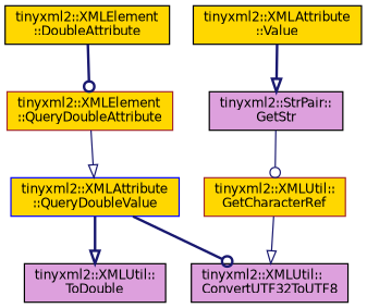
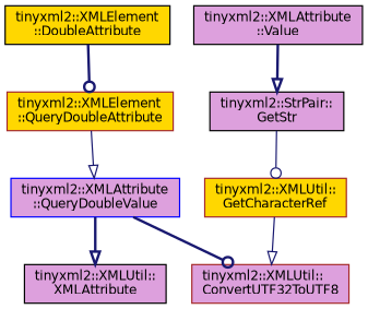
  digraph {
    rankdir=TB
    node [color=black fillcolor=gold fontname=Helvetica fontsize=10 shape=record style=filled]
    edge [arrowhead=onormal color=midnightblue fontname=Helvetica fontsize=10 labelfontname=Helvetica labelfontsize=10 style=bold]
    n1 [fontcolor=black height=0.2 label="tinyxml2::XMLElement\l::DoubleAttribute" width=0.4]
    n2 [color=brown height=0.2 label="tinyxml2::XMLElement\l::QueryDoubleAttribute" width=0.4]
-   n3 [color=blue height=0.2 label="tinyxml2::XMLAttribute\l::QueryDoubleValue" width=0.4]
-   n4 [fillcolor=plum height=0.2 label="tinyxml2::XMLUtil::\lToDouble" width=0.4]
-   n5 [fillcolor=plum height=0.2 label="tinyxml2::XMLUtil::\lConvertUTF32ToUTF8" width=0.4]
-   n6 [height=0.2 label="tinyxml2::XMLAttribute\l::Value" width=0.4]
+   n3 [color=blue fillcolor=plum height=0.2 label="tinyxml2::XMLAttribute\l::QueryDoubleValue" width=0.4]
+   n4 [fillcolor=plum height=0.2 label="tinyxml2::XMLUtil::\lXMLAttribute" width=0.4]
+   n5 [color=brown fillcolor=plum height=0.2 label="tinyxml2::XMLUtil::\lConvertUTF32ToUTF8" width=0.4]
+   n6 [fillcolor=plum height=0.2 label="tinyxml2::XMLAttribute\l::Value" width=0.4]
    n7 [fillcolor=plum height=0.2 label="tinyxml2::StrPair::\lGetStr" width=0.4]
    n8 [color=brown height=0.2 label="tinyxml2::XMLUtil::\lGetCharacterRef" width=0.4]
    n1 -> n2 [arrowhead=odot]
    n2 -> n3 [style=solid]
    n3 -> n4
    n3 -> n5 [arrowhead=odot]
    n6 -> n7
    n7 -> n8 [arrowhead=odot style=solid]
    n8 -> n5 [style=solid]
  }
